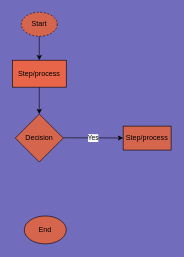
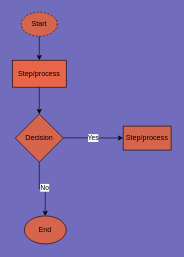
  <mxCell id="0" />
  <mxCell id="1" parent="0" />
  <mxCell id="2" value="" style="edgeStyle=orthogonalEdgeStyle;rounded=0;orthogonalLoop=1;jettySize=auto;html=1;" edge="1" parent="1" source="3" target="5"><mxGeometry relative="1" as="geometry" /></mxCell>
  <mxCell id="3" value="Start" style="ellipse;whiteSpace=wrap;html=1;fillColor=#d6654e;dashed=1;" vertex="1" parent="1"><mxGeometry x="35" y="20" width="60" height="40" as="geometry" /></mxCell>
  <mxCell id="4" value="" style="edgeStyle=orthogonalEdgeStyle;rounded=0;orthogonalLoop=1;jettySize=auto;html=1;" edge="1" parent="1" source="5" target="9"><mxGeometry relative="1" as="geometry" /></mxCell>
  <mxCell id="5" value="Step/process" style="whiteSpace=wrap;html=1;fillColor=#e8654a;" vertex="1" parent="1"><mxGeometry x="20" y="100" width="90" height="45" as="geometry" /></mxCell>
  <mxCell id="6" style="edgeStyle=orthogonalEdgeStyle;rounded=0;orthogonalLoop=1;jettySize=auto;html=1;exitX=0.5;exitY=1;exitDx=0;exitDy=0;" edge="1" parent="1" source="5" target="5"><mxGeometry relative="1" as="geometry" /></mxCell>
+ <mxCell id="7" style="edgeStyle=orthogonalEdgeStyle;rounded=0;orthogonalLoop=1;jettySize=auto;html=1;" edge="1" parent="1" source="9" target="11"><mxGeometry relative="1" as="geometry"><mxPoint x="65" y="400" as="targetPoint" /></mxGeometry></mxCell>
+ <mxCell id="8" value="No" style="edgeLabel;html=1;align=center;verticalAlign=middle;resizable=0;points=[];" vertex="1" connectable="0" parent="7"><mxGeometry x="0.05" y="3" relative="1" as="geometry"><mxPoint as="offset" /></mxGeometry></mxCell>
  <mxCell id="9" value="Decision" style="rhombus;whiteSpace=wrap;html=1;fillColor=#d6654e;" vertex="1" parent="1"><mxGeometry x="25" y="190" width="80" height="80" as="geometry" /></mxCell>
  <mxCell id="10" value="Yes" style="edgeStyle=none;orthogonalLoop=1;jettySize=auto;html=1;rounded=0;" edge="1" parent="1" target="12"><mxGeometry width="100" relative="1" as="geometry"><mxPoint x="105" y="229.5" as="sourcePoint" /><mxPoint x="205" y="229.5" as="targetPoint" /><Array as="points" /></mxGeometry></mxCell>
  <mxCell id="11" value="End" style="ellipse;whiteSpace=wrap;html=1;fillColor=#d6654e;" vertex="1" parent="1"><mxGeometry x="40" y="360" width="70" height="46.67" as="geometry" /></mxCell>
  <mxCell id="12" value="Step/process" style="rounded=0;whiteSpace=wrap;html=1;fillColor=#d6654e;" vertex="1" parent="1"><mxGeometry x="205" y="210" width="80" height="40" as="geometry" /></mxCell>
